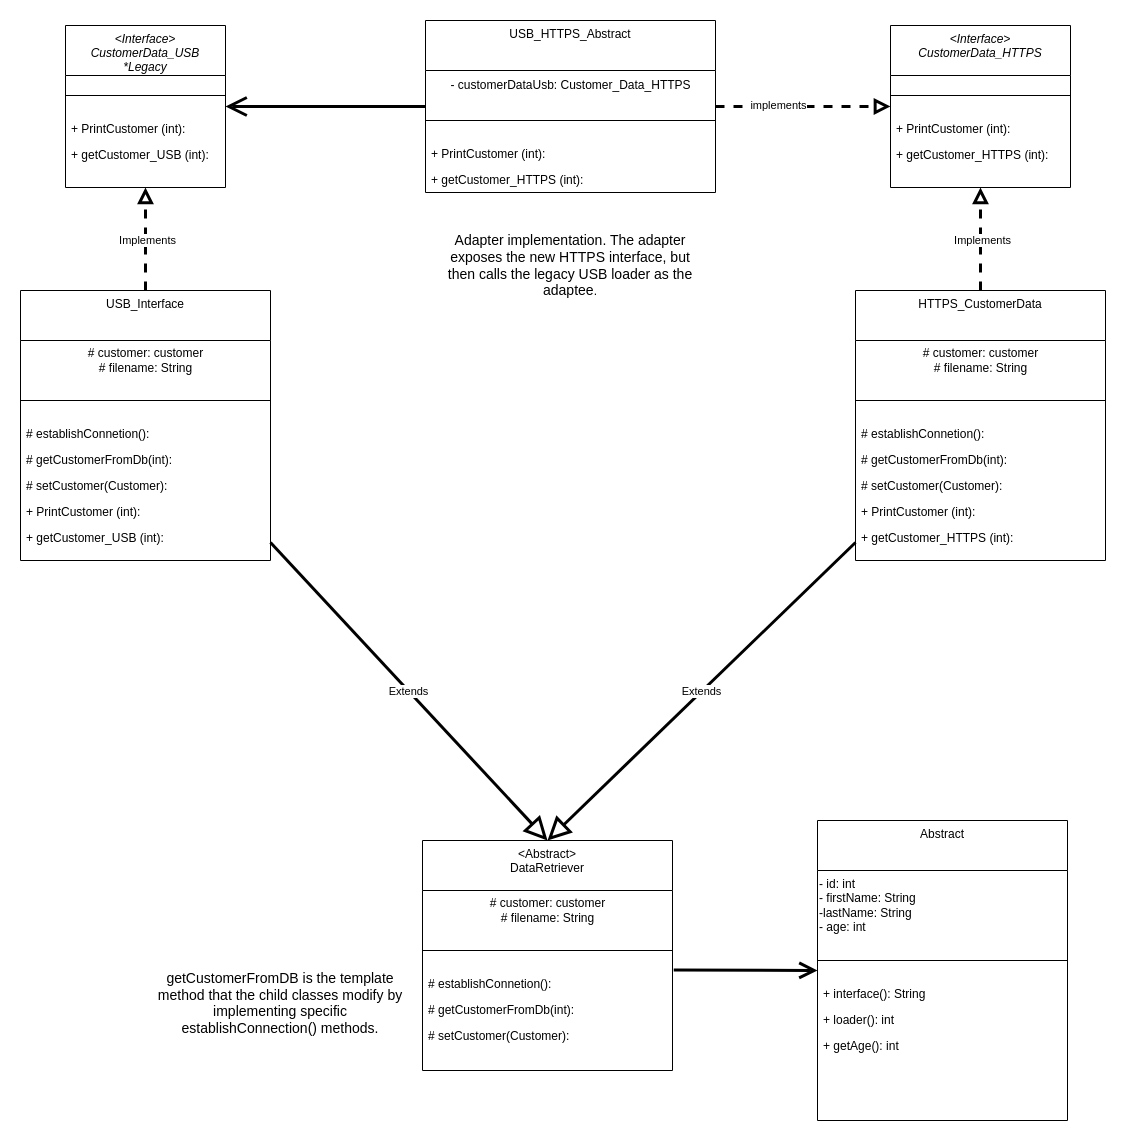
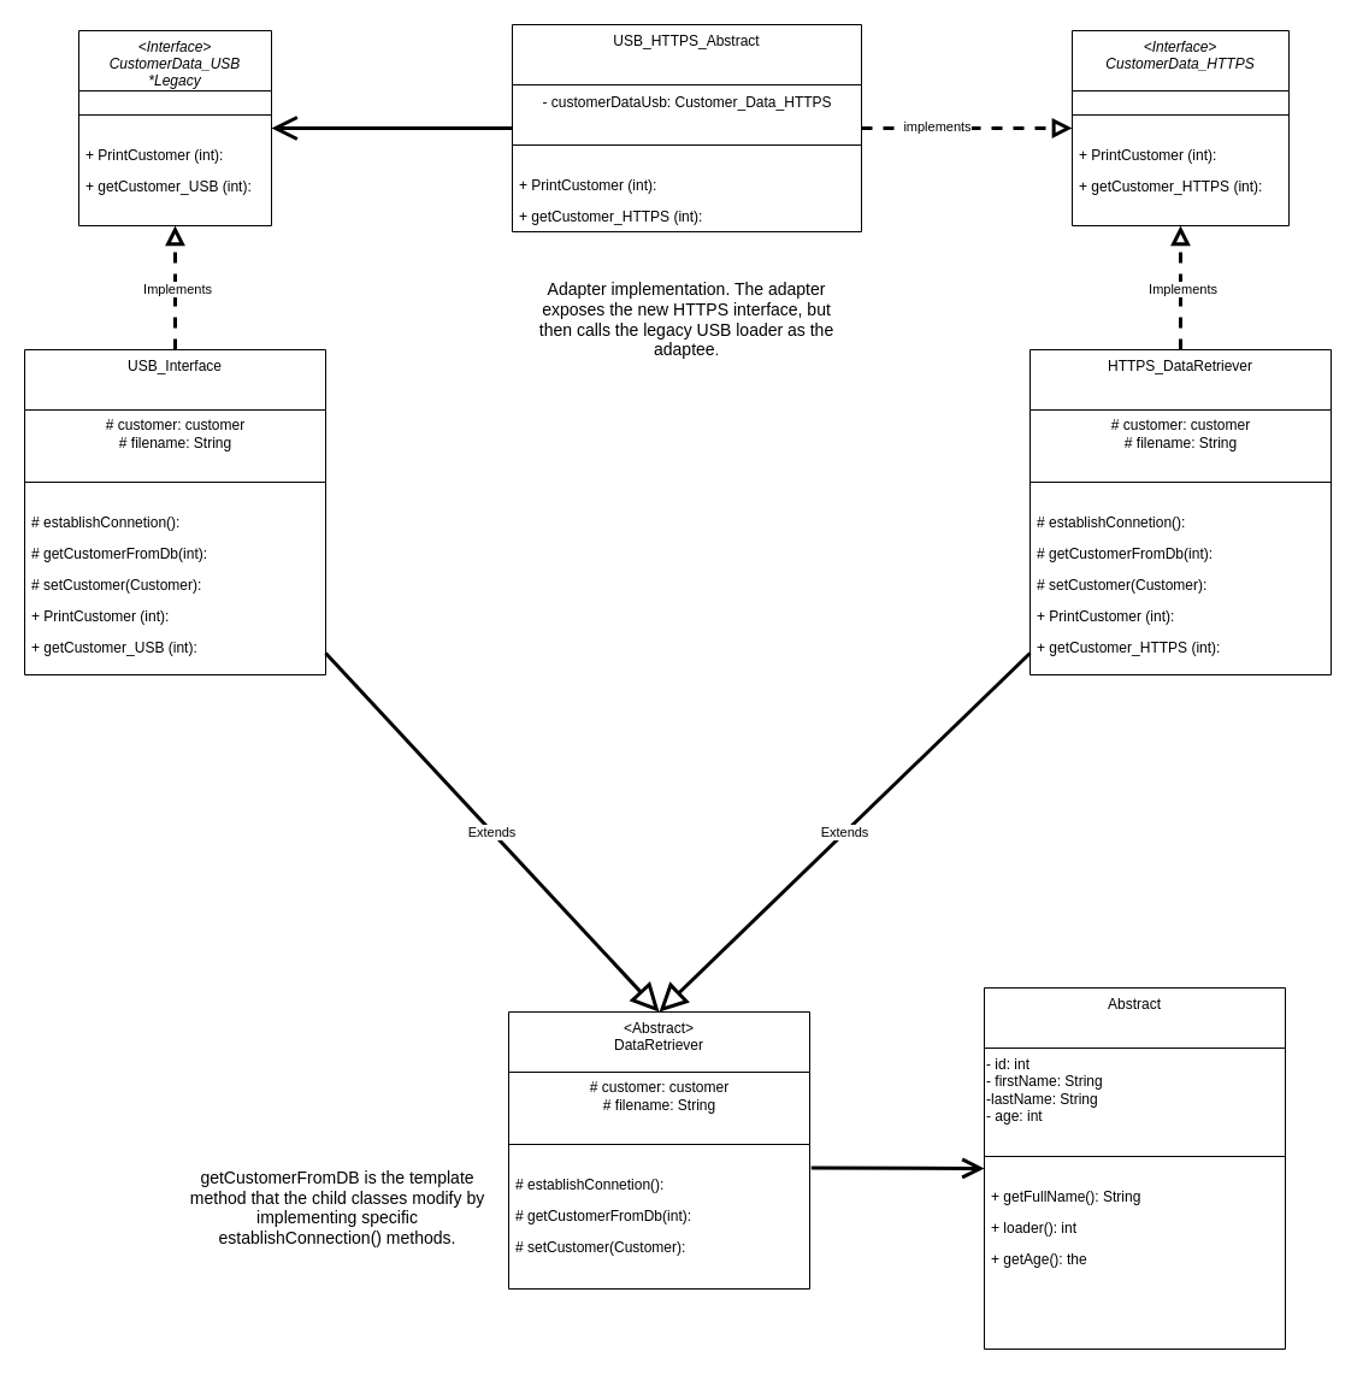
  <mxCell id="0" />
  <mxCell id="1" parent="0" />
  <mxCell id="2" value="&lt;Interface&gt;&#10;CustomerData_HTTPS" style="swimlane;fontStyle=2;align=center;verticalAlign=top;childLayout=stackLayout;horizontal=1;startSize=50;horizontalStack=0;resizeParent=1;resizeLast=0;collapsible=1;marginBottom=0;rounded=0;shadow=0;strokeWidth=1;" parent="1" vertex="1"><mxGeometry x="890" y="25" width="180" height="162" as="geometry"><mxRectangle x="230" y="140" width="160" height="26" as="alternateBounds" /></mxGeometry></mxCell>
  <mxCell id="3" value="" style="line;html=1;strokeWidth=1;align=left;verticalAlign=middle;spacingTop=-1;spacingLeft=3;spacingRight=3;rotatable=0;labelPosition=right;points=[];portConstraint=eastwest;" parent="2" vertex="1"><mxGeometry y="50" width="180" height="40" as="geometry" /></mxCell>
  <mxCell id="4" value="+ PrintCustomer (int):&#10;" style="text;align=left;verticalAlign=top;spacingLeft=4;spacingRight=4;overflow=hidden;rotatable=0;points=[[0,0.5],[1,0.5]];portConstraint=eastwest;" parent="2" vertex="1"><mxGeometry y="90" width="180" height="26" as="geometry" /></mxCell>
  <mxCell id="5" value="+ getCustomer_HTTPS (int):&#10;" style="text;align=left;verticalAlign=top;spacingLeft=4;spacingRight=4;overflow=hidden;rotatable=0;points=[[0,0.5],[1,0.5]];portConstraint=eastwest;" vertex="1" parent="2"><mxGeometry y="116" width="180" height="26" as="geometry" /></mxCell>
  <mxCell id="6" value="&lt;Interface&gt;&#10;CustomerData_USB&#10;*Legacy" style="swimlane;fontStyle=2;align=center;verticalAlign=top;childLayout=stackLayout;horizontal=1;startSize=50;horizontalStack=0;resizeParent=1;resizeLast=0;collapsible=1;marginBottom=0;rounded=0;shadow=0;strokeWidth=1;" vertex="1" parent="1"><mxGeometry x="65" y="25" width="160" height="162" as="geometry"><mxRectangle x="230" y="140" width="160" height="26" as="alternateBounds" /></mxGeometry></mxCell>
  <mxCell id="7" value="" style="line;html=1;strokeWidth=1;align=left;verticalAlign=middle;spacingTop=-1;spacingLeft=3;spacingRight=3;rotatable=0;labelPosition=right;points=[];portConstraint=eastwest;" vertex="1" parent="6"><mxGeometry y="50" width="160" height="40" as="geometry" /></mxCell>
  <mxCell id="8" value="+ PrintCustomer (int):&#10;" style="text;align=left;verticalAlign=top;spacingLeft=4;spacingRight=4;overflow=hidden;rotatable=0;points=[[0,0.5],[1,0.5]];portConstraint=eastwest;" vertex="1" parent="6"><mxGeometry y="90" width="160" height="26" as="geometry" /></mxCell>
  <mxCell id="9" value="+ getCustomer_USB (int):&#10;" style="text;align=left;verticalAlign=top;spacingLeft=4;spacingRight=4;overflow=hidden;rotatable=0;points=[[0,0.5],[1,0.5]];portConstraint=eastwest;" vertex="1" parent="6"><mxGeometry y="116" width="160" height="26" as="geometry" /></mxCell>
  <mxCell id="10" value="USB_HTTPS_Abstract" style="swimlane;fontStyle=0;align=center;verticalAlign=top;childLayout=stackLayout;horizontal=1;startSize=50;horizontalStack=0;resizeParent=1;resizeLast=0;collapsible=1;marginBottom=0;rounded=0;shadow=0;strokeWidth=1;" vertex="1" parent="1"><mxGeometry x="425" y="20" width="290" height="172" as="geometry"><mxRectangle x="230" y="140" width="160" height="26" as="alternateBounds" /></mxGeometry></mxCell>
  <mxCell id="11" value="- customerDataUsb: Customer_Data_HTTPS" style="text;html=1;align=center;verticalAlign=middle;resizable=0;points=[];autosize=1;strokeColor=none;fillColor=none;" vertex="1" parent="10"><mxGeometry y="50" width="290" height="30" as="geometry" /></mxCell>
  <mxCell id="12" value="" style="line;html=1;strokeWidth=1;align=left;verticalAlign=middle;spacingTop=-1;spacingLeft=3;spacingRight=3;rotatable=0;labelPosition=right;points=[];portConstraint=eastwest;" vertex="1" parent="10"><mxGeometry y="80" width="290" height="40" as="geometry" /></mxCell>
  <mxCell id="13" value="+ PrintCustomer (int):&#10;" style="text;align=left;verticalAlign=top;spacingLeft=4;spacingRight=4;overflow=hidden;rotatable=0;points=[[0,0.5],[1,0.5]];portConstraint=eastwest;" vertex="1" parent="10"><mxGeometry y="120" width="290" height="26" as="geometry" /></mxCell>
  <mxCell id="14" value="+ getCustomer_HTTPS (int):&#10;" style="text;align=left;verticalAlign=top;spacingLeft=4;spacingRight=4;overflow=hidden;rotatable=0;points=[[0,0.5],[1,0.5]];portConstraint=eastwest;" vertex="1" parent="10"><mxGeometry y="146" width="290" height="26" as="geometry" /></mxCell>
  <mxCell id="15" value="USB_Interface" style="swimlane;fontStyle=0;align=center;verticalAlign=top;childLayout=stackLayout;horizontal=1;startSize=50;horizontalStack=0;resizeParent=1;resizeLast=0;collapsible=1;marginBottom=0;rounded=0;shadow=0;strokeWidth=1;" vertex="1" parent="1"><mxGeometry x="20" y="290" width="250" height="270" as="geometry"><mxRectangle x="230" y="140" width="160" height="26" as="alternateBounds" /></mxGeometry></mxCell>
  <mxCell id="16" value="# customer: customer&lt;br&gt;# filename: String" style="text;html=1;align=center;verticalAlign=middle;resizable=0;points=[];autosize=1;strokeColor=none;fillColor=none;" vertex="1" parent="15"><mxGeometry y="50" width="250" height="40" as="geometry" /></mxCell>
  <mxCell id="17" value="" style="line;html=1;strokeWidth=1;align=left;verticalAlign=middle;spacingTop=-1;spacingLeft=3;spacingRight=3;rotatable=0;labelPosition=right;points=[];portConstraint=eastwest;" vertex="1" parent="15"><mxGeometry y="90" width="250" height="40" as="geometry" /></mxCell>
  <mxCell id="18" value="# establishConnetion():" style="text;align=left;verticalAlign=top;spacingLeft=4;spacingRight=4;overflow=hidden;rotatable=0;points=[[0,0.5],[1,0.5]];portConstraint=eastwest;" vertex="1" parent="15"><mxGeometry y="130" width="250" height="26" as="geometry" /></mxCell>
  <mxCell id="19" value="# getCustomerFromDb(int):" style="text;align=left;verticalAlign=top;spacingLeft=4;spacingRight=4;overflow=hidden;rotatable=0;points=[[0,0.5],[1,0.5]];portConstraint=eastwest;" vertex="1" parent="15"><mxGeometry y="156" width="250" height="26" as="geometry" /></mxCell>
  <mxCell id="20" value="# setCustomer(Customer):" style="text;align=left;verticalAlign=top;spacingLeft=4;spacingRight=4;overflow=hidden;rotatable=0;points=[[0,0.5],[1,0.5]];portConstraint=eastwest;" vertex="1" parent="15"><mxGeometry y="182" width="250" height="26" as="geometry" /></mxCell>
  <mxCell id="21" value="+ PrintCustomer (int):&#10;" style="text;align=left;verticalAlign=top;spacingLeft=4;spacingRight=4;overflow=hidden;rotatable=0;points=[[0,0.5],[1,0.5]];portConstraint=eastwest;" vertex="1" parent="15"><mxGeometry y="208" width="250" height="26" as="geometry" /></mxCell>
  <mxCell id="22" value="+ getCustomer_USB (int):&#10;" style="text;align=left;verticalAlign=top;spacingLeft=4;spacingRight=4;overflow=hidden;rotatable=0;points=[[0,0.5],[1,0.5]];portConstraint=eastwest;" vertex="1" parent="15"><mxGeometry y="234" width="250" height="36" as="geometry" /></mxCell>
  <mxCell id="23" value="" style="endArrow=block;html=1;rounded=0;exitX=0.5;exitY=0;exitDx=0;exitDy=0;entryX=0.5;entryY=1;entryDx=0;entryDy=0;endFill=0;dashed=1;strokeWidth=3;endSize=9;" edge="1" parent="1" source="15" target="6"><mxGeometry width="50" height="50" relative="1" as="geometry"><mxPoint x="345" y="350" as="sourcePoint" /><mxPoint x="395" y="300" as="targetPoint" /></mxGeometry></mxCell>
  <mxCell id="24" value="Implements" style="edgeLabel;html=1;align=center;verticalAlign=middle;resizable=0;points=[];" vertex="1" connectable="0" parent="23"><mxGeometry x="-0.006" y="-1" relative="1" as="geometry"><mxPoint as="offset" /></mxGeometry></mxCell>
- <mxCell id="25" value="HTTPS_CustomerData" style="swimlane;fontStyle=0;align=center;verticalAlign=top;childLayout=stackLayout;horizontal=1;startSize=50;horizontalStack=0;resizeParent=1;resizeLast=0;collapsible=1;marginBottom=0;rounded=0;shadow=0;strokeWidth=1;" vertex="1" parent="1"><mxGeometry x="855" y="290" width="250" height="270" as="geometry"><mxRectangle x="230" y="140" width="160" height="26" as="alternateBounds" /></mxGeometry></mxCell>
+ <mxCell id="25" value="HTTPS_DataRetriever" style="swimlane;fontStyle=0;align=center;verticalAlign=top;childLayout=stackLayout;horizontal=1;startSize=50;horizontalStack=0;resizeParent=1;resizeLast=0;collapsible=1;marginBottom=0;rounded=0;shadow=0;strokeWidth=1;" vertex="1" parent="1"><mxGeometry x="855" y="290" width="250" height="270" as="geometry"><mxRectangle x="230" y="140" width="160" height="26" as="alternateBounds" /></mxGeometry></mxCell>
  <mxCell id="26" value="# customer: customer&lt;br&gt;# filename: String" style="text;html=1;align=center;verticalAlign=middle;resizable=0;points=[];autosize=1;strokeColor=none;fillColor=none;" vertex="1" parent="25"><mxGeometry y="50" width="250" height="40" as="geometry" /></mxCell>
  <mxCell id="27" value="" style="line;html=1;strokeWidth=1;align=left;verticalAlign=middle;spacingTop=-1;spacingLeft=3;spacingRight=3;rotatable=0;labelPosition=right;points=[];portConstraint=eastwest;" vertex="1" parent="25"><mxGeometry y="90" width="250" height="40" as="geometry" /></mxCell>
  <mxCell id="28" value="# establishConnetion():" style="text;align=left;verticalAlign=top;spacingLeft=4;spacingRight=4;overflow=hidden;rotatable=0;points=[[0,0.5],[1,0.5]];portConstraint=eastwest;" vertex="1" parent="25"><mxGeometry y="130" width="250" height="26" as="geometry" /></mxCell>
  <mxCell id="29" value="# getCustomerFromDb(int):" style="text;align=left;verticalAlign=top;spacingLeft=4;spacingRight=4;overflow=hidden;rotatable=0;points=[[0,0.5],[1,0.5]];portConstraint=eastwest;" vertex="1" parent="25"><mxGeometry y="156" width="250" height="26" as="geometry" /></mxCell>
  <mxCell id="30" value="# setCustomer(Customer):" style="text;align=left;verticalAlign=top;spacingLeft=4;spacingRight=4;overflow=hidden;rotatable=0;points=[[0,0.5],[1,0.5]];portConstraint=eastwest;" vertex="1" parent="25"><mxGeometry y="182" width="250" height="26" as="geometry" /></mxCell>
  <mxCell id="31" value="+ PrintCustomer (int):&#10;" style="text;align=left;verticalAlign=top;spacingLeft=4;spacingRight=4;overflow=hidden;rotatable=0;points=[[0,0.5],[1,0.5]];portConstraint=eastwest;" vertex="1" parent="25"><mxGeometry y="208" width="250" height="26" as="geometry" /></mxCell>
  <mxCell id="32" value="+ getCustomer_HTTPS (int):&#10;" style="text;align=left;verticalAlign=top;spacingLeft=4;spacingRight=4;overflow=hidden;rotatable=0;points=[[0,0.5],[1,0.5]];portConstraint=eastwest;" vertex="1" parent="25"><mxGeometry y="234" width="250" height="36" as="geometry" /></mxCell>
  <mxCell id="33" value="" style="endArrow=block;html=1;rounded=0;exitX=0.5;exitY=0;exitDx=0;exitDy=0;entryX=0.5;entryY=1;entryDx=0;entryDy=0;endFill=0;dashed=1;strokeWidth=3;endSize=9;" edge="1" parent="1" source="25" target="2"><mxGeometry width="50" height="50" relative="1" as="geometry"><mxPoint x="899.38" y="310" as="sourcePoint" /><mxPoint x="899.38" y="192" as="targetPoint" /></mxGeometry></mxCell>
  <mxCell id="34" value="Implements" style="edgeLabel;html=1;align=center;verticalAlign=middle;resizable=0;points=[];" vertex="1" connectable="0" parent="33"><mxGeometry x="-0.006" y="-1" relative="1" as="geometry"><mxPoint as="offset" /></mxGeometry></mxCell>
  <mxCell id="35" value="&lt;Abstract&gt;&#10;DataRetriever" style="swimlane;fontStyle=0;align=center;verticalAlign=top;childLayout=stackLayout;horizontal=1;startSize=50;horizontalStack=0;resizeParent=1;resizeLast=0;collapsible=1;marginBottom=0;rounded=0;shadow=0;strokeWidth=1;" vertex="1" parent="1"><mxGeometry x="422" y="840" width="250" height="230" as="geometry"><mxRectangle x="230" y="140" width="160" height="26" as="alternateBounds" /></mxGeometry></mxCell>
  <mxCell id="36" value="# customer: customer&lt;br&gt;# filename: String" style="text;html=1;align=center;verticalAlign=middle;resizable=0;points=[];autosize=1;strokeColor=none;fillColor=none;" vertex="1" parent="35"><mxGeometry y="50" width="250" height="40" as="geometry" /></mxCell>
  <mxCell id="37" value="" style="line;html=1;strokeWidth=1;align=left;verticalAlign=middle;spacingTop=-1;spacingLeft=3;spacingRight=3;rotatable=0;labelPosition=right;points=[];portConstraint=eastwest;" vertex="1" parent="35"><mxGeometry y="90" width="250" height="40" as="geometry" /></mxCell>
  <mxCell id="38" value="# establishConnetion():" style="text;align=left;verticalAlign=top;spacingLeft=4;spacingRight=4;overflow=hidden;rotatable=0;points=[[0,0.5],[1,0.5]];portConstraint=eastwest;" vertex="1" parent="35"><mxGeometry y="130" width="250" height="26" as="geometry" /></mxCell>
  <mxCell id="39" value="# getCustomerFromDb(int):" style="text;align=left;verticalAlign=top;spacingLeft=4;spacingRight=4;overflow=hidden;rotatable=0;points=[[0,0.5],[1,0.5]];portConstraint=eastwest;" vertex="1" parent="35"><mxGeometry y="156" width="250" height="26" as="geometry" /></mxCell>
  <mxCell id="40" value="# setCustomer(Customer):" style="text;align=left;verticalAlign=top;spacingLeft=4;spacingRight=4;overflow=hidden;rotatable=0;points=[[0,0.5],[1,0.5]];portConstraint=eastwest;" vertex="1" parent="35"><mxGeometry y="182" width="250" height="26" as="geometry" /></mxCell>
  <mxCell id="41" value="Abstract" style="swimlane;fontStyle=0;align=center;verticalAlign=top;childLayout=stackLayout;horizontal=1;startSize=50;horizontalStack=0;resizeParent=1;resizeLast=0;collapsible=1;marginBottom=0;rounded=0;shadow=0;strokeWidth=1;" vertex="1" parent="1"><mxGeometry x="817" y="820" width="250" height="300" as="geometry"><mxRectangle x="230" y="140" width="160" height="26" as="alternateBounds" /></mxGeometry></mxCell>
  <mxCell id="42" value="- id: int&lt;br&gt;- firstName: String&lt;br&gt;-lastName: String&lt;br&gt;- age: int" style="text;html=1;align=left;verticalAlign=middle;resizable=0;points=[];autosize=1;strokeColor=none;fillColor=none;" vertex="1" parent="41"><mxGeometry y="50" width="250" height="70" as="geometry" /></mxCell>
  <mxCell id="43" value="" style="line;html=1;strokeWidth=1;align=left;verticalAlign=middle;spacingTop=-1;spacingLeft=3;spacingRight=3;rotatable=0;labelPosition=right;points=[];portConstraint=eastwest;" vertex="1" parent="41"><mxGeometry y="120" width="250" height="40" as="geometry" /></mxCell>
- <mxCell id="44" value="+ interface(): String" style="text;align=left;verticalAlign=top;spacingLeft=4;spacingRight=4;overflow=hidden;rotatable=0;points=[[0,0.5],[1,0.5]];portConstraint=eastwest;" vertex="1" parent="41"><mxGeometry y="160" width="250" height="26" as="geometry" /></mxCell>
+ <mxCell id="44" value="+ getFullName(): String" style="text;align=left;verticalAlign=top;spacingLeft=4;spacingRight=4;overflow=hidden;rotatable=0;points=[[0,0.5],[1,0.5]];portConstraint=eastwest;" vertex="1" parent="41"><mxGeometry y="160" width="250" height="26" as="geometry" /></mxCell>
  <mxCell id="45" value="+ loader(): int" style="text;align=left;verticalAlign=top;spacingLeft=4;spacingRight=4;overflow=hidden;rotatable=0;points=[[0,0.5],[1,0.5]];portConstraint=eastwest;" vertex="1" parent="41"><mxGeometry y="186" width="250" height="26" as="geometry" /></mxCell>
- <mxCell id="46" value="+ getAge(): int" style="text;align=left;verticalAlign=top;spacingLeft=4;spacingRight=4;overflow=hidden;rotatable=0;points=[[0,0.5],[1,0.5]];portConstraint=eastwest;" vertex="1" parent="41"><mxGeometry y="212" width="250" height="26" as="geometry" /></mxCell>
+ <mxCell id="46" value="+ getAge(): the" style="text;align=left;verticalAlign=top;spacingLeft=4;spacingRight=4;overflow=hidden;rotatable=0;points=[[0,0.5],[1,0.5]];portConstraint=eastwest;" vertex="1" parent="41"><mxGeometry y="212" width="250" height="26" as="geometry" /></mxCell>
  <mxCell id="47" value="" style="endArrow=open;html=1;rounded=0;exitX=1.005;exitY=-0.019;exitDx=0;exitDy=0;exitPerimeter=0;strokeWidth=3;endFill=0;entryX=0;entryY=0.5;entryDx=0;entryDy=0;endSize=12;" edge="1" parent="1" source="38" target="41"><mxGeometry width="50" height="50" relative="1" as="geometry"><mxPoint x="422" y="1040" as="sourcePoint" /><mxPoint x="742" y="1060" as="targetPoint" /></mxGeometry></mxCell>
  <mxCell id="48" value="" style="endArrow=block;html=1;rounded=0;exitX=1;exitY=0.5;exitDx=0;exitDy=0;entryX=0;entryY=0.5;entryDx=0;entryDy=0;strokeWidth=3;dashed=1;endFill=0;endSize=9;" edge="1" parent="1" source="10" target="2"><mxGeometry width="50" height="50" relative="1" as="geometry"><mxPoint x="575" y="440" as="sourcePoint" /><mxPoint x="625" y="390" as="targetPoint" /></mxGeometry></mxCell>
  <mxCell id="49" value="implements" style="edgeLabel;html=1;align=center;verticalAlign=middle;resizable=0;points=[];" vertex="1" connectable="0" parent="48"><mxGeometry x="-0.291" y="2" relative="1" as="geometry"><mxPoint as="offset" /></mxGeometry></mxCell>
  <mxCell id="50" value="" style="endArrow=open;html=1;rounded=0;exitX=0;exitY=0.5;exitDx=0;exitDy=0;entryX=1;entryY=0.5;entryDx=0;entryDy=0;strokeWidth=3;endFill=0;endSize=15;" edge="1" parent="1" source="10" target="6"><mxGeometry width="50" height="50" relative="1" as="geometry"><mxPoint x="485" y="440" as="sourcePoint" /><mxPoint x="535" y="390" as="targetPoint" /></mxGeometry></mxCell>
  <mxCell id="51" value="Extends" style="endArrow=block;endSize=16;endFill=0;html=1;rounded=0;exitX=1;exitY=0.5;exitDx=0;exitDy=0;entryX=0.5;entryY=0;entryDx=0;entryDy=0;strokeWidth=3;" edge="1" parent="1" source="22" target="35"><mxGeometry width="160" relative="1" as="geometry"><mxPoint x="435" y="580" as="sourcePoint" /><mxPoint x="595" y="580" as="targetPoint" /></mxGeometry></mxCell>
  <mxCell id="52" value="Extends" style="endArrow=block;endSize=16;endFill=0;html=1;rounded=0;exitX=0;exitY=0.5;exitDx=0;exitDy=0;strokeWidth=3;entryX=0.5;entryY=0;entryDx=0;entryDy=0;" edge="1" parent="1" source="32" target="35"><mxGeometry width="160" relative="1" as="geometry"><mxPoint x="435" y="580" as="sourcePoint" /><mxPoint x="555" y="780" as="targetPoint" /></mxGeometry></mxCell>
  <mxCell id="53" value="&lt;font style=&quot;font-size: 14px;&quot;&gt;getCustomerFromDB is the template method that the child classes modify by implementing specific establishConnection() methods.&lt;/font&gt;&lt;div&gt;&lt;br&gt;&lt;/div&gt;" style="text;html=1;align=center;verticalAlign=middle;whiteSpace=wrap;rounded=0;" vertex="1" parent="1"><mxGeometry x="155" y="910" width="250" height="200" as="geometry" /></mxCell>
  <mxCell id="54" value="&lt;font style=&quot;font-size: 14px;&quot;&gt;Adapter implementation. The adapter exposes the new HTTPS interface, but then calls the legacy USB loader as the adaptee&lt;/font&gt;." style="text;html=1;align=center;verticalAlign=middle;whiteSpace=wrap;rounded=0;" vertex="1" parent="1"><mxGeometry x="435" y="200" width="270" height="130" as="geometry" /></mxCell>
